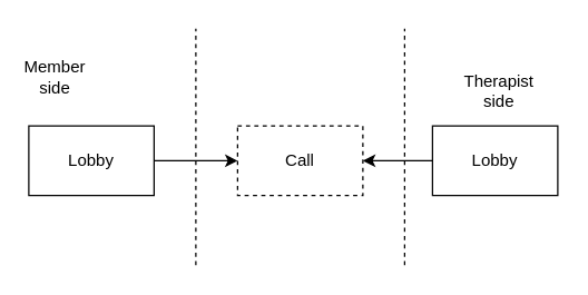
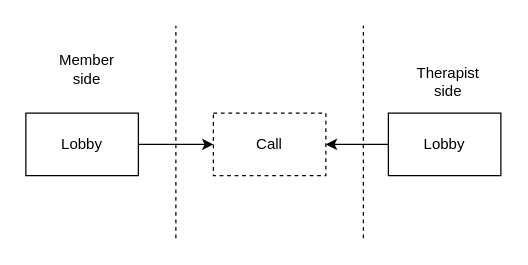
  <mxCell id="0" />
  <mxCell id="1" parent="0" />
  <mxCell id="2" value="" style="edgeStyle=orthogonalEdgeStyle;rounded=0;orthogonalLoop=1;jettySize=auto;html=1;" edge="1" parent="1" source="3" target="6"><mxGeometry relative="1" as="geometry" /></mxCell>
  <mxCell id="3" value="Lobby" style="rounded=0;whiteSpace=wrap;html=1;" vertex="1" parent="1"><mxGeometry x="20" y="90" width="90" height="50" as="geometry" /></mxCell>
  <mxCell id="4" value="" style="edgeStyle=orthogonalEdgeStyle;rounded=0;orthogonalLoop=1;jettySize=auto;html=1;" edge="1" parent="1" source="5" target="6"><mxGeometry relative="1" as="geometry" /></mxCell>
  <mxCell id="5" value="Lobby" style="rounded=0;whiteSpace=wrap;html=1;" vertex="1" parent="1"><mxGeometry x="310" y="90" width="90" height="50" as="geometry" /></mxCell>
  <mxCell id="6" value="Call" style="rounded=0;whiteSpace=wrap;html=1;dashed=1;" vertex="1" parent="1"><mxGeometry x="170" y="90" width="90" height="50" as="geometry" /></mxCell>
  <mxCell id="7" value="" style="endArrow=none;dashed=1;html=1;rounded=0;" edge="1" parent="1"><mxGeometry width="50" height="50" relative="1" as="geometry"><mxPoint x="140" y="190" as="sourcePoint" /><mxPoint x="140" y="20" as="targetPoint" /></mxGeometry></mxCell>
  <mxCell id="8" value="" style="endArrow=none;dashed=1;html=1;rounded=0;" edge="1" parent="1"><mxGeometry width="50" height="50" relative="1" as="geometry"><mxPoint x="290" y="190" as="sourcePoint" /><mxPoint x="290" y="20" as="targetPoint" /></mxGeometry></mxCell>
- <mxCell id="9" value="Member side" style="text;html=1;strokeColor=none;fillColor=none;align=center;verticalAlign=middle;whiteSpace=wrap;rounded=0;" vertex="1" parent="1"><mxGeometry x="9" y="40" width="60" height="30" as="geometry" /></mxCell>
+ <mxCell id="9" value="Member side" style="text;html=1;strokeColor=none;fillColor=none;align=center;verticalAlign=middle;whiteSpace=wrap;rounded=0;" vertex="1" parent="1"><mxGeometry x="39" y="40" width="60" height="30" as="geometry" /></mxCell>
  <mxCell id="10" value="Therapist side" style="text;html=1;strokeColor=none;fillColor=none;align=center;verticalAlign=middle;whiteSpace=wrap;rounded=0;" vertex="1" parent="1"><mxGeometry x="328" y="50" width="60" height="30" as="geometry" /></mxCell>
